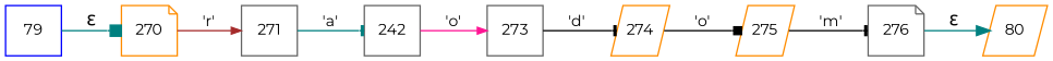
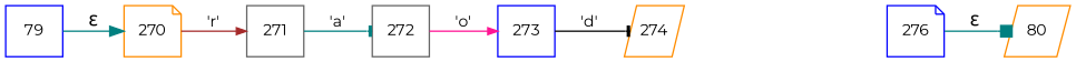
  digraph {
    fontname=Montserrat
    rankdir=LR
    node [color=darkorange fixedsize=true fontname=Montserrat fontsize=11 shape=box peripheries=1]
    edge [arrowhead=normal arrowsize=.7 color=black fontname=Montserrat fontsize=11]
    n1 [label=80 shape=parallelogram width=.6 peripheries=""]
-   n2 [color=gray40 label=242 width=.55]
-   n3 [color=gray40 label=273 width=.55]
+   n2 [color=gray40 label=272 width=.55]
+   n3 [color=blue label=273 width=.55]
    n4 [label=274 shape=parallelogram width=.55]
-   n5 [label=275 shape=parallelogram width=.55]
-   n6 [color=gray40 label=276 shape=note width=.55]
+   n6 [color=blue label=276 shape=note width=.55]
    n7 [label=270 shape=note width=.55]
    n8 [color=gray40 label=271 width=.55]
    n9 [color=blue label=79 width=.55]
    n2 -> n3 [color=deeppink label="'o'"]
    n3 -> n4 [arrowhead=tee label="'d'"]
-   n4 -> n5 [arrowhead=box label="'o'"]
-   n5 -> n6 [arrowhead=tee label="'m'"]
-   n6 -> n1 [color=teal label="&epsilon;" arrowsize="" fontsize=""]
+   n6 -> n1 [arrowhead=box color=teal label="&epsilon;" arrowsize="" fontsize=""]
    n7 -> n8 [color=brown label="'r'"]
    n8 -> n2 [arrowhead=tee color=teal label="'a'"]
-   n9 -> n7 [arrowhead=box color=teal label="&epsilon;" arrowsize="" fontsize=""]
+   n9 -> n7 [color=teal label="&epsilon;" arrowsize="" fontsize=""]
  }
